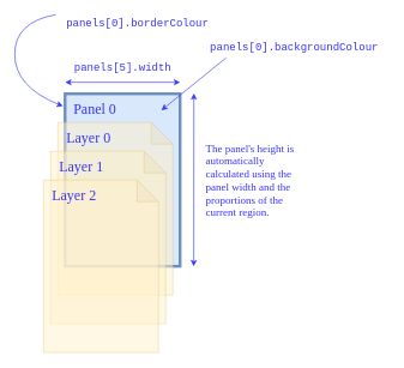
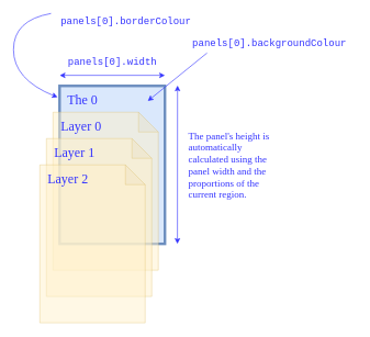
  <mxCell id="0" />
  <mxCell id="1" parent="0" />
  <mxCell id="2" value="" style="rounded=0;whiteSpace=wrap;html=1;fillColor=#dae8fc;strokeColor=#6c8ebf;strokeWidth=4;" parent="1" vertex="1"><mxGeometry x="90" y="130" width="160" height="240" as="geometry" /></mxCell>
- <mxCell id="3" value="&lt;font style=&quot;font-size: 20px&quot; face=&quot;Comic Sans MS&quot; color=&quot;#3333ff&quot;&gt;Panel 0&lt;br&gt;&lt;/font&gt;" style="text;html=1;strokeColor=none;fillColor=none;align=left;verticalAlign=middle;whiteSpace=wrap;rounded=0;" parent="1" vertex="1"><mxGeometry x="100" y="140" width="90" height="20" as="geometry" /></mxCell>
+ <mxCell id="3" value="&lt;font style=&quot;font-size: 20px&quot; face=&quot;Comic Sans MS&quot; color=&quot;#3333ff&quot;&gt;The 0&lt;br&gt;&lt;/font&gt;" style="text;html=1;strokeColor=none;fillColor=none;align=left;verticalAlign=middle;whiteSpace=wrap;rounded=0;" parent="1" vertex="1"><mxGeometry x="100" y="140" width="90" height="20" as="geometry" /></mxCell>
  <mxCell id="4" value="" style="shape=note;whiteSpace=wrap;html=1;backgroundOutline=1;darkOpacity=0.05;fillColor=#fff2cc;strokeColor=#d6b656;opacity=50;" parent="1" vertex="1"><mxGeometry x="80" y="170" width="160" height="240" as="geometry" /></mxCell>
  <mxCell id="5" value="&lt;font style=&quot;font-size: 20px&quot; face=&quot;Comic Sans MS&quot; color=&quot;#3333ff&quot;&gt;Layer 0&lt;br&gt;&lt;/font&gt;" style="text;html=1;strokeColor=none;fillColor=none;align=left;verticalAlign=middle;whiteSpace=wrap;rounded=0;" parent="1" vertex="1"><mxGeometry x="90" y="180" width="90" height="20" as="geometry" /></mxCell>
  <mxCell id="6" value="" style="shape=note;whiteSpace=wrap;html=1;backgroundOutline=1;darkOpacity=0.05;fillColor=#fff2cc;strokeColor=#d6b656;opacity=50;" parent="1" vertex="1"><mxGeometry x="70" y="210" width="160" height="240" as="geometry" /></mxCell>
  <mxCell id="7" value="&lt;font style=&quot;font-size: 20px&quot; face=&quot;Comic Sans MS&quot; color=&quot;#3333ff&quot;&gt;Layer 1&lt;br&gt;&lt;/font&gt;" style="text;html=1;strokeColor=none;fillColor=none;align=left;verticalAlign=middle;whiteSpace=wrap;rounded=0;" parent="1" vertex="1"><mxGeometry x="80" y="220" width="90" height="20" as="geometry" /></mxCell>
  <mxCell id="8" value="" style="shape=note;whiteSpace=wrap;html=1;backgroundOutline=1;darkOpacity=0.05;fillColor=#fff2cc;strokeColor=#d6b656;opacity=50;" parent="1" vertex="1"><mxGeometry x="60" y="250" width="160" height="240" as="geometry" /></mxCell>
  <mxCell id="9" value="&lt;font style=&quot;font-size: 20px&quot; face=&quot;Comic Sans MS&quot; color=&quot;#3333ff&quot;&gt;Layer 2&lt;br&gt;&lt;/font&gt;" style="text;html=1;strokeColor=none;fillColor=none;align=left;verticalAlign=middle;whiteSpace=wrap;rounded=0;" parent="1" vertex="1"><mxGeometry x="70" y="260" width="90" height="20" as="geometry" /></mxCell>
  <mxCell id="10" value="" style="endArrow=classic;startArrow=classic;html=1;strokeColor=#3333FF;" parent="1" edge="1"><mxGeometry width="50" height="50" relative="1" as="geometry"><mxPoint x="90.194" y="114" as="sourcePoint" /><mxPoint x="250" y="114" as="targetPoint" /></mxGeometry></mxCell>
- <mxCell id="11" value="&lt;font style=&quot;font-size: 15px&quot; color=&quot;#3333ff&quot; face=&quot;Courier New&quot;&gt;panels[5].width&lt;br&gt;&lt;/font&gt;" style="text;html=1;strokeColor=none;fillColor=none;align=center;verticalAlign=middle;whiteSpace=wrap;rounded=0;" parent="1" vertex="1"><mxGeometry x="90" y="84" width="161" height="20" as="geometry" /></mxCell>
+ <mxCell id="11" value="&lt;font style=&quot;font-size: 15px&quot; color=&quot;#3333ff&quot; face=&quot;Courier New&quot;&gt;panels[0].width&lt;br&gt;&lt;/font&gt;" style="text;html=1;strokeColor=none;fillColor=none;align=center;verticalAlign=middle;whiteSpace=wrap;rounded=0;" parent="1" vertex="1"><mxGeometry x="90" y="84" width="161" height="20" as="geometry" /></mxCell>
  <mxCell id="12" value="" style="endArrow=classic;startArrow=classic;html=1;strokeColor=#3333FF;" parent="1" edge="1"><mxGeometry width="50" height="50" relative="1" as="geometry"><mxPoint x="269.194" y="129.5" as="sourcePoint" /><mxPoint x="269" y="370" as="targetPoint" /></mxGeometry></mxCell>
  <mxCell id="13" value="&lt;font face=&quot;Comic Sans MS&quot; color=&quot;#3333ff&quot;&gt;&lt;font style=&quot;font-size: 15px&quot;&gt;The panel's height is automatically calculated using the panel width and the proportions of the current region.&lt;/font&gt;&lt;br&gt;&lt;/font&gt;" style="text;html=1;strokeColor=none;fillColor=none;align=left;verticalAlign=middle;whiteSpace=wrap;rounded=0;" parent="1" vertex="1"><mxGeometry x="284" y="130" width="142" height="240" as="geometry" /></mxCell>
  <mxCell id="14" value="" style="curved=1;endArrow=classic;html=1;strokeColor=#3333FF;entryX=-0.019;entryY=0.072;entryDx=0;entryDy=0;entryPerimeter=0;" edge="1" parent="1" target="2"><mxGeometry width="50" height="50" relative="1" as="geometry"><mxPoint x="77" y="20" as="sourcePoint" /><mxPoint x="77" y="100" as="targetPoint" /><Array as="points"><mxPoint x="20" y="30" /><mxPoint x="20" y="120" /></Array></mxGeometry></mxCell>
  <mxCell id="15" value="&lt;font color=&quot;#3333ff&quot; face=&quot;Courier New&quot;&gt;&lt;span style=&quot;font-size: 15px&quot;&gt;panels[0].&lt;/span&gt;&lt;span style=&quot;font-size: 15px&quot;&gt;borderColour&lt;/span&gt;&lt;br&gt;&lt;/font&gt;" style="text;html=1;strokeColor=none;fillColor=none;align=left;verticalAlign=middle;whiteSpace=wrap;rounded=0;" vertex="1" parent="1"><mxGeometry x="90" y="22" width="211" height="20" as="geometry" /></mxCell>
  <mxCell id="16" value="" style="endArrow=classic;html=1;strokeColor=#3333FF;" edge="1" parent="1"><mxGeometry width="50" height="50" relative="1" as="geometry"><mxPoint x="314" y="80" as="sourcePoint" /><mxPoint x="224" y="153" as="targetPoint" /></mxGeometry></mxCell>
  <mxCell id="17" value="&lt;font color=&quot;#3333ff&quot; face=&quot;Courier New&quot;&gt;&lt;span style=&quot;font-size: 15px&quot;&gt;panels[0].&lt;/span&gt;&lt;span style=&quot;font-size: 15px&quot;&gt;backgroundColour&lt;/span&gt;&lt;br&gt;&lt;/font&gt;" style="text;html=1;strokeColor=none;fillColor=none;align=left;verticalAlign=middle;whiteSpace=wrap;rounded=0;" vertex="1" parent="1"><mxGeometry x="290" y="56" width="250" height="20" as="geometry" /></mxCell>
